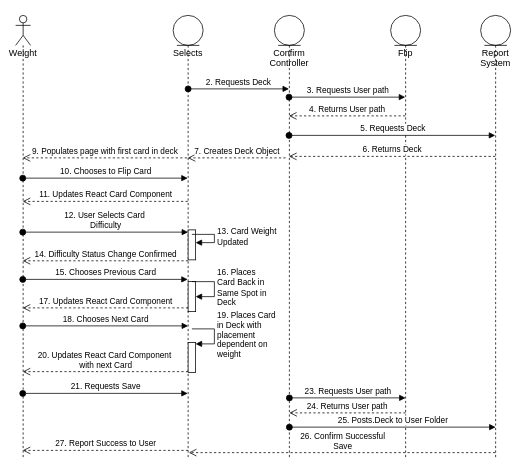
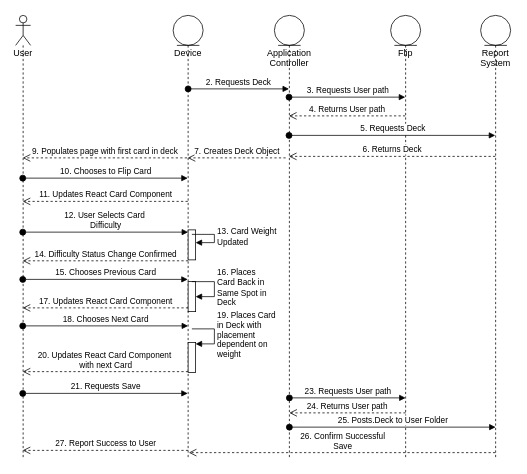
  <mxCell id="0" />
  <mxCell id="1" parent="0" />
- <mxCell id="2" value="Weight" style="shape=umlLifeline;participant=umlActor;perimeter=lifelinePerimeter;whiteSpace=wrap;html=1;container=1;collapsible=0;recursiveResize=0;verticalAlign=top;spacingTop=36;outlineConnect=0;" parent="1" vertex="1"><mxGeometry x="20" y="20" width="20" height="590" as="geometry" /></mxCell>
- <mxCell id="3" value="Selects" style="shape=umlLifeline;participant=umlEntity;perimeter=lifelinePerimeter;whiteSpace=wrap;html=1;container=1;collapsible=0;recursiveResize=0;verticalAlign=top;spacingTop=36;outlineConnect=0;" parent="1" vertex="1"><mxGeometry x="230" y="20" width="40" height="590" as="geometry" /></mxCell>
+ <mxCell id="2" value="User" style="shape=umlLifeline;participant=umlActor;perimeter=lifelinePerimeter;whiteSpace=wrap;html=1;container=1;collapsible=0;recursiveResize=0;verticalAlign=top;spacingTop=36;outlineConnect=0;" parent="1" vertex="1"><mxGeometry x="20" y="20" width="20" height="590" as="geometry" /></mxCell>
+ <mxCell id="3" value="Device" style="shape=umlLifeline;participant=umlEntity;perimeter=lifelinePerimeter;whiteSpace=wrap;html=1;container=1;collapsible=0;recursiveResize=0;verticalAlign=top;spacingTop=36;outlineConnect=0;" parent="1" vertex="1"><mxGeometry x="230" y="20" width="40" height="590" as="geometry" /></mxCell>
  <mxCell id="4" value="2. Requests Deck" style="html=1;verticalAlign=bottom;startArrow=oval;startFill=1;endArrow=block;startSize=8;rounded=0;" parent="3" target="11" edge="1"><mxGeometry width="60" relative="1" as="geometry"><mxPoint x="20" y="98" as="sourcePoint" /><mxPoint x="185" y="98" as="targetPoint" /></mxGeometry></mxCell>
  <mxCell id="5" value="" style="html=1;points=[];perimeter=orthogonalPerimeter;" vertex="1" parent="3"><mxGeometry x="20" y="286" width="10" height="40" as="geometry" /></mxCell>
  <mxCell id="6" value="13. Card Weight&lt;br&gt;Updated" style="edgeStyle=orthogonalEdgeStyle;html=1;align=left;spacingLeft=2;endArrow=block;rounded=0;entryX=1;entryY=0;" edge="1" parent="3"><mxGeometry relative="1" as="geometry"><mxPoint x="25" y="292" as="sourcePoint" /><Array as="points"><mxPoint x="55" y="292" /></Array><mxPoint x="30" y="303" as="targetPoint" /></mxGeometry></mxCell>
  <mxCell id="7" value="" style="html=1;points=[];perimeter=orthogonalPerimeter;" vertex="1" parent="3"><mxGeometry x="20" y="355" width="10" height="40" as="geometry" /></mxCell>
  <mxCell id="8" value="16. Places&amp;nbsp;&lt;br&gt;Card Back in&amp;nbsp;&lt;br&gt;Same Spot in&lt;br&gt;Deck" style="edgeStyle=orthogonalEdgeStyle;html=1;align=left;spacingLeft=2;endArrow=block;rounded=0;entryX=1;entryY=0;" edge="1" parent="3"><mxGeometry relative="1" as="geometry"><mxPoint x="25" y="355" as="sourcePoint" /><Array as="points"><mxPoint x="55" y="355" /></Array><mxPoint x="30" y="375" as="targetPoint" /></mxGeometry></mxCell>
  <mxCell id="9" value="" style="html=1;points=[];perimeter=orthogonalPerimeter;" vertex="1" parent="3"><mxGeometry x="20" y="436" width="10" height="40" as="geometry" /></mxCell>
  <mxCell id="10" value="19. Places Card&lt;br&gt;in Deck with&amp;nbsp;&lt;br&gt;placement&lt;br&gt;dependent on&amp;nbsp;&lt;br&gt;weight" style="edgeStyle=orthogonalEdgeStyle;html=1;align=left;spacingLeft=2;endArrow=block;rounded=0;entryX=1;entryY=0;" edge="1" parent="3"><mxGeometry relative="1" as="geometry"><mxPoint x="25" y="418" as="sourcePoint" /><Array as="points"><mxPoint x="55" y="418" /></Array><mxPoint x="30" y="438" as="targetPoint" /></mxGeometry></mxCell>
- <mxCell id="11" value="Confirm Controller" style="shape=umlLifeline;participant=umlEntity;perimeter=lifelinePerimeter;whiteSpace=wrap;html=1;container=1;collapsible=0;recursiveResize=0;verticalAlign=top;spacingTop=36;outlineConnect=0;" parent="1" vertex="1"><mxGeometry x="365" y="20" width="40" height="590" as="geometry" /></mxCell>
+ <mxCell id="11" value="Application Controller" style="shape=umlLifeline;participant=umlEntity;perimeter=lifelinePerimeter;whiteSpace=wrap;html=1;container=1;collapsible=0;recursiveResize=0;verticalAlign=top;spacingTop=36;outlineConnect=0;" parent="1" vertex="1"><mxGeometry x="365" y="20" width="40" height="590" as="geometry" /></mxCell>
  <mxCell id="12" value="Flip" style="shape=umlLifeline;participant=umlEntity;perimeter=lifelinePerimeter;whiteSpace=wrap;html=1;container=1;collapsible=0;recursiveResize=0;verticalAlign=top;spacingTop=36;outlineConnect=0;" parent="1" vertex="1"><mxGeometry x="520" y="20" width="40" height="590" as="geometry" /></mxCell>
  <mxCell id="13" value="3. Requests User path" style="html=1;verticalAlign=bottom;startArrow=oval;startFill=1;endArrow=block;startSize=8;rounded=0;" parent="1" target="12" edge="1"><mxGeometry width="60" relative="1" as="geometry"><mxPoint x="384.5" y="129" as="sourcePoint" /><mxPoint x="509.5" y="129" as="targetPoint" /></mxGeometry></mxCell>
  <mxCell id="14" value="Report System" style="shape=umlLifeline;participant=umlEntity;perimeter=lifelinePerimeter;whiteSpace=wrap;html=1;container=1;collapsible=0;recursiveResize=0;verticalAlign=top;spacingTop=36;outlineConnect=0;" parent="1" vertex="1"><mxGeometry x="640" y="20" width="40" height="590" as="geometry" /></mxCell>
  <mxCell id="15" value="4. Returns User path" style="html=1;verticalAlign=bottom;endArrow=open;dashed=1;endSize=8;rounded=0;" parent="1" source="12" edge="1"><mxGeometry relative="1" as="geometry"><mxPoint x="509.5" y="154" as="sourcePoint" /><mxPoint x="384.5" y="154" as="targetPoint" /></mxGeometry></mxCell>
  <mxCell id="16" value="5. Requests Deck" style="html=1;verticalAlign=bottom;startArrow=oval;startFill=1;endArrow=block;startSize=8;rounded=0;" parent="1" edge="1"><mxGeometry width="60" relative="1" as="geometry"><mxPoint x="384.5" y="180" as="sourcePoint" /><mxPoint x="659.5" y="180" as="targetPoint" /></mxGeometry></mxCell>
  <mxCell id="17" value="6. Returns Deck" style="html=1;verticalAlign=bottom;endArrow=open;dashed=1;endSize=8;rounded=0;" parent="1" edge="1"><mxGeometry relative="1" as="geometry"><mxPoint x="659.5" y="208" as="sourcePoint" /><mxPoint x="384.5" y="208" as="targetPoint" /></mxGeometry></mxCell>
  <mxCell id="18" value="7. Creates Deck Object" style="html=1;verticalAlign=bottom;endArrow=open;dashed=1;endSize=8;rounded=0;" parent="1" target="3" edge="1"><mxGeometry relative="1" as="geometry"><mxPoint x="380" y="210" as="sourcePoint" /><mxPoint x="330" y="160" as="targetPoint" /></mxGeometry></mxCell>
  <mxCell id="19" value="9. Populates page with first card in deck" style="html=1;verticalAlign=bottom;endArrow=open;dashed=1;endSize=8;rounded=0;" parent="1" target="2" edge="1"><mxGeometry relative="1" as="geometry"><mxPoint x="248.5" y="210" as="sourcePoint" /><mxPoint x="48.5" y="210" as="targetPoint" /></mxGeometry></mxCell>
  <mxCell id="20" value="23. Requests User path" style="html=1;verticalAlign=bottom;startArrow=oval;startFill=1;endArrow=block;startSize=8;rounded=0;" parent="1" edge="1"><mxGeometry width="60" relative="1" as="geometry"><mxPoint x="385" y="530" as="sourcePoint" /><mxPoint x="540" y="530" as="targetPoint" /></mxGeometry></mxCell>
  <mxCell id="21" value="24. Returns User path" style="html=1;verticalAlign=bottom;endArrow=open;dashed=1;endSize=8;rounded=0;" parent="1" edge="1"><mxGeometry relative="1" as="geometry"><mxPoint x="540" y="550" as="sourcePoint" /><mxPoint x="385" y="550" as="targetPoint" /></mxGeometry></mxCell>
  <mxCell id="22" value="26. Confirm Successful&lt;br&gt;Save" style="html=1;verticalAlign=bottom;endArrow=open;dashed=1;endSize=8;rounded=0;" parent="1" edge="1"><mxGeometry relative="1" as="geometry"><mxPoint x="659.5" y="603" as="sourcePoint" /><mxPoint x="251" y="603" as="targetPoint" /></mxGeometry></mxCell>
  <mxCell id="23" value="27. Report Success to User" style="html=1;verticalAlign=bottom;endArrow=open;dashed=1;endSize=8;rounded=0;" parent="1" edge="1"><mxGeometry relative="1" as="geometry"><mxPoint x="250" y="600" as="sourcePoint" /><mxPoint x="29.5" y="600" as="targetPoint" /></mxGeometry></mxCell>
  <mxCell id="24" value="10. Chooses to Flip Card" style="html=1;verticalAlign=bottom;startArrow=oval;startFill=1;endArrow=block;startSize=8;rounded=0;" edge="1" parent="1"><mxGeometry width="60" relative="1" as="geometry"><mxPoint x="29.5" y="237" as="sourcePoint" /><mxPoint x="249.5" y="237" as="targetPoint" /></mxGeometry></mxCell>
  <mxCell id="25" value="11. Updates React Card Component" style="html=1;verticalAlign=bottom;endArrow=open;dashed=1;endSize=8;rounded=0;" edge="1" parent="1"><mxGeometry relative="1" as="geometry"><mxPoint x="249.5" y="268" as="sourcePoint" /><mxPoint x="29.5" y="268" as="targetPoint" /></mxGeometry></mxCell>
  <mxCell id="26" value="12. User Selects Card&amp;nbsp;&lt;br&gt;Difficulty" style="html=1;verticalAlign=bottom;startArrow=oval;startFill=1;endArrow=block;startSize=8;rounded=0;" edge="1" parent="1"><mxGeometry width="60" relative="1" as="geometry"><mxPoint x="29.5" y="309" as="sourcePoint" /><mxPoint x="250" y="309" as="targetPoint" /></mxGeometry></mxCell>
  <mxCell id="27" value="14. Difficulty Status Change Confirmed" style="html=1;verticalAlign=bottom;endArrow=open;dashed=1;endSize=8;rounded=0;exitX=0.5;exitY=0.813;exitDx=0;exitDy=0;exitPerimeter=0;" edge="1" parent="1"><mxGeometry relative="1" as="geometry"><mxPoint x="250" y="347.24" as="sourcePoint" /><mxPoint x="29.5" y="347.24" as="targetPoint" /></mxGeometry></mxCell>
  <mxCell id="28" value="15. Chooses Previous Card" style="html=1;verticalAlign=bottom;startArrow=oval;startFill=1;endArrow=block;startSize=8;rounded=0;" edge="1" parent="1"><mxGeometry width="60" relative="1" as="geometry"><mxPoint x="29.5" y="372" as="sourcePoint" /><mxPoint x="249.5" y="372" as="targetPoint" /></mxGeometry></mxCell>
  <mxCell id="29" value="18. Chooses Next Card" style="html=1;verticalAlign=bottom;startArrow=oval;startFill=1;endArrow=block;startSize=8;rounded=0;" edge="1" parent="1"><mxGeometry width="60" relative="1" as="geometry"><mxPoint x="29.5" y="434" as="sourcePoint" /><mxPoint x="250" y="434" as="targetPoint" /></mxGeometry></mxCell>
  <mxCell id="30" value="20. Updates React Card Component&amp;nbsp;&lt;br&gt;with next Card" style="html=1;verticalAlign=bottom;endArrow=open;dashed=1;endSize=8;rounded=0;" edge="1" parent="1"><mxGeometry relative="1" as="geometry"><mxPoint x="250" y="495" as="sourcePoint" /><mxPoint x="29.5" y="495" as="targetPoint" /></mxGeometry></mxCell>
  <mxCell id="31" value="21. Requests Save" style="html=1;verticalAlign=bottom;startArrow=oval;startFill=1;endArrow=block;startSize=8;rounded=0;" edge="1" parent="1"><mxGeometry width="60" relative="1" as="geometry"><mxPoint x="29.5" y="524" as="sourcePoint" /><mxPoint x="249.5" y="524" as="targetPoint" /></mxGeometry></mxCell>
  <mxCell id="32" value="25. Posts.Deck to User Folder" style="html=1;verticalAlign=bottom;startArrow=oval;startFill=1;endArrow=block;startSize=8;rounded=0;" parent="1" edge="1"><mxGeometry width="60" relative="1" as="geometry"><mxPoint x="385" y="569" as="sourcePoint" /><mxPoint x="660" y="569" as="targetPoint" /></mxGeometry></mxCell>
  <mxCell id="33" value="17. Updates React Card Component" style="html=1;verticalAlign=bottom;endArrow=open;dashed=1;endSize=8;rounded=0;" edge="1" parent="1" target="2"><mxGeometry relative="1" as="geometry"><mxPoint x="250" y="410" as="sourcePoint" /><mxPoint x="170" y="410" as="targetPoint" /></mxGeometry></mxCell>
